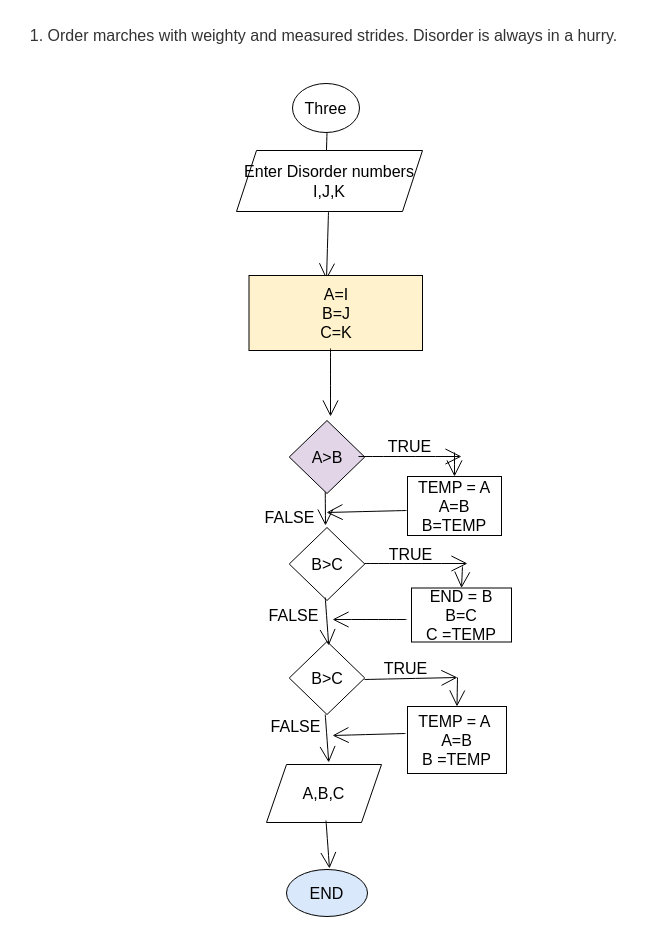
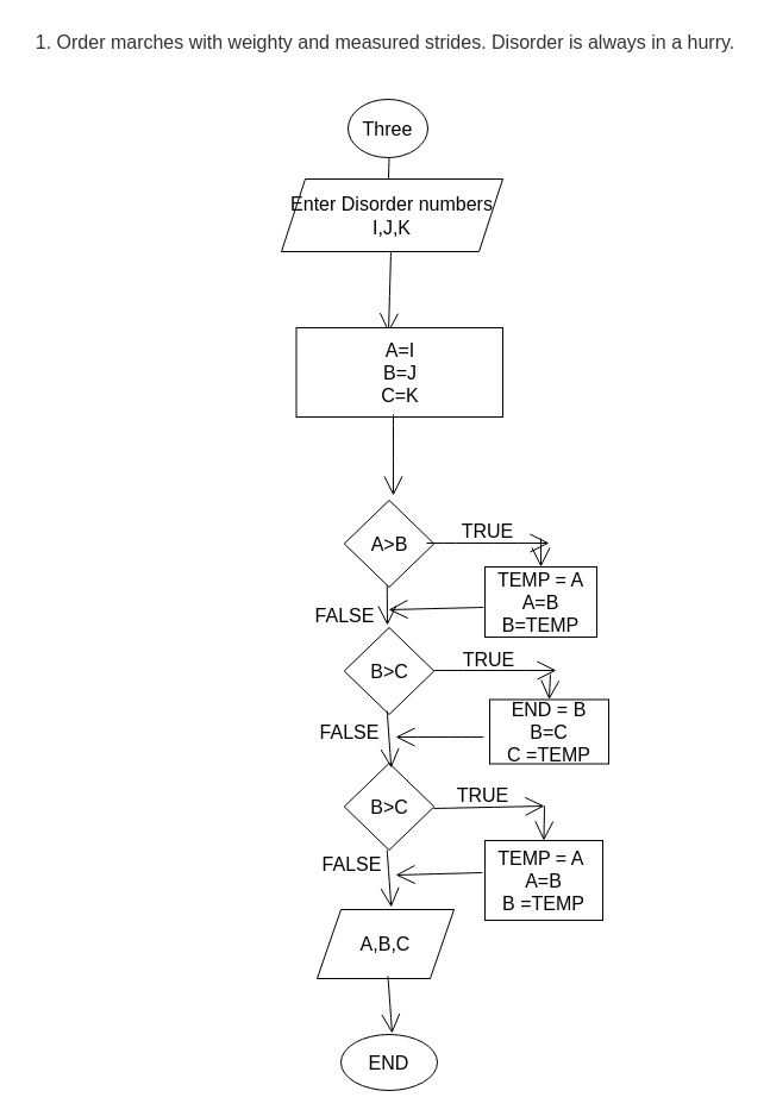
  <mxCell id="0" />
  <mxCell id="1" parent="0" />
  <mxCell id="2" value="Three" style="ellipse;whiteSpace=wrap;html=1;fontSize=16;" parent="1" vertex="1"><mxGeometry x="292" y="83" width="67" height="49" as="geometry" /></mxCell>
  <mxCell id="3" value="" style="edgeStyle=none;orthogonalLoop=1;jettySize=auto;html=1;rounded=0;fontSize=12;endArrow=open;startSize=14;endSize=14;sourcePerimeterSpacing=8;targetPerimeterSpacing=8;curved=1;" parent="1" edge="1"><mxGeometry width="140" relative="1" as="geometry"><mxPoint x="326.5" y="132" as="sourcePoint" /><mxPoint x="324.5" y="200" as="targetPoint" /><Array as="points" /></mxGeometry></mxCell>
  <mxCell id="4" value="Enter Disorder numbers&lt;br&gt;I,J,K" style="shape=parallelogram;perimeter=parallelogramPerimeter;whiteSpace=wrap;html=1;fixedSize=1;fontSize=16;" parent="1" vertex="1"><mxGeometry x="236" y="150" width="186" height="61" as="geometry" /></mxCell>
  <mxCell id="5" value="" style="edgeStyle=none;orthogonalLoop=1;jettySize=auto;html=1;rounded=0;fontSize=12;endArrow=open;startSize=14;endSize=14;sourcePerimeterSpacing=8;targetPerimeterSpacing=8;curved=1;" parent="1" edge="1"><mxGeometry width="140" relative="1" as="geometry"><mxPoint x="328" y="211" as="sourcePoint" /><mxPoint x="326" y="279" as="targetPoint" /><Array as="points" /></mxGeometry></mxCell>
- <mxCell id="6" value="A=I&lt;br&gt;B=J&lt;br&gt;C=K" style="rounded=0;whiteSpace=wrap;html=1;fontSize=16;fillColor=#fff2cc;" parent="1" vertex="1"><mxGeometry x="248.5" y="275" width="173.5" height="75" as="geometry" /></mxCell>
+ <mxCell id="6" value="A=I&lt;br&gt;B=J&lt;br&gt;C=K" style="rounded=0;whiteSpace=wrap;html=1;fontSize=16;" parent="1" vertex="1"><mxGeometry x="248.5" y="275" width="173.5" height="75" as="geometry" /></mxCell>
  <mxCell id="7" value="A,B,C" style="shape=parallelogram;perimeter=parallelogramPerimeter;whiteSpace=wrap;html=1;fixedSize=1;fontSize=16;" parent="1" vertex="1"><mxGeometry x="266" y="764" width="115" height="58" as="geometry" /></mxCell>
  <mxCell id="8" value="" style="edgeStyle=none;orthogonalLoop=1;jettySize=auto;html=1;rounded=0;fontSize=12;endArrow=open;startSize=14;endSize=14;sourcePerimeterSpacing=8;targetPerimeterSpacing=8;curved=1;" parent="1" edge="1"><mxGeometry width="140" relative="1" as="geometry"><mxPoint x="330" y="348" as="sourcePoint" /><mxPoint x="330" y="416" as="targetPoint" /><Array as="points" /></mxGeometry></mxCell>
  <mxCell id="9" value="" style="edgeStyle=none;orthogonalLoop=1;jettySize=auto;html=1;rounded=0;fontSize=12;endArrow=open;startSize=14;endSize=14;sourcePerimeterSpacing=8;targetPerimeterSpacing=8;curved=1;" parent="1" edge="1"><mxGeometry width="140" relative="1" as="geometry"><mxPoint x="324.75" y="490" as="sourcePoint" /><mxPoint x="325" y="525" as="targetPoint" /><Array as="points" /></mxGeometry></mxCell>
- <mxCell id="10" value="A&amp;gt;B" style="rhombus;whiteSpace=wrap;html=1;fontSize=16;fillColor=#e1d5e7;" parent="1" vertex="1"><mxGeometry x="288.75" y="420" width="75.5" height="73" as="geometry" /></mxCell>
+ <mxCell id="10" value="A&amp;gt;B" style="rhombus;whiteSpace=wrap;html=1;fontSize=16;" parent="1" vertex="1"><mxGeometry x="288.75" y="420" width="75.5" height="73" as="geometry" /></mxCell>
  <mxCell id="11" value="B&amp;gt;C" style="rhombus;whiteSpace=wrap;html=1;fontSize=16;" parent="1" vertex="1"><mxGeometry x="288.75" y="527" width="75.5" height="73" as="geometry" /></mxCell>
  <mxCell id="12" value="B&amp;gt;C" style="rhombus;whiteSpace=wrap;html=1;fontSize=16;" parent="1" vertex="1"><mxGeometry x="288.75" y="641" width="75.5" height="73" as="geometry" /></mxCell>
  <mxCell id="13" value="" style="edgeStyle=none;orthogonalLoop=1;jettySize=auto;html=1;rounded=0;fontSize=12;endArrow=open;startSize=14;endSize=14;sourcePerimeterSpacing=8;targetPerimeterSpacing=8;curved=1;" parent="1" edge="1"><mxGeometry width="140" relative="1" as="geometry"><mxPoint x="324.75" y="597" as="sourcePoint" /><mxPoint x="328.25" y="645" as="targetPoint" /><Array as="points" /></mxGeometry></mxCell>
  <mxCell id="14" value="TEMP = A&lt;br&gt;A=B&lt;br&gt;B=TEMP" style="rounded=0;whiteSpace=wrap;html=1;fontSize=16;" parent="1" vertex="1"><mxGeometry x="407" y="476" width="94" height="59" as="geometry" /></mxCell>
  <mxCell id="15" value="" style="edgeStyle=none;orthogonalLoop=1;jettySize=auto;html=1;rounded=0;fontSize=12;endArrow=open;startSize=14;endSize=14;sourcePerimeterSpacing=8;targetPerimeterSpacing=8;curved=1;" parent="1" edge="1"><mxGeometry width="140" relative="1" as="geometry"><mxPoint x="358" y="456" as="sourcePoint" /><mxPoint x="461" y="456" as="targetPoint" /><Array as="points" /></mxGeometry></mxCell>
  <mxCell id="16" value="" style="edgeStyle=none;orthogonalLoop=1;jettySize=auto;html=1;rounded=0;fontSize=12;endArrow=open;startSize=14;endSize=14;sourcePerimeterSpacing=8;targetPerimeterSpacing=8;curved=1;" parent="1" edge="1"><mxGeometry width="140" relative="1" as="geometry"><mxPoint x="406" y="510" as="sourcePoint" /><mxPoint x="326" y="512" as="targetPoint" /><Array as="points" /></mxGeometry></mxCell>
  <mxCell id="17" value="" style="edgeStyle=none;orthogonalLoop=1;jettySize=auto;html=1;rounded=0;fontSize=12;endArrow=open;startSize=14;endSize=14;sourcePerimeterSpacing=8;targetPerimeterSpacing=8;curved=1;entryX=0.5;entryY=0;entryDx=0;entryDy=0;" parent="1" target="14" edge="1"><mxGeometry width="140" relative="1" as="geometry"><mxPoint x="454" y="452" as="sourcePoint" /><mxPoint x="552" y="456" as="targetPoint" /><Array as="points" /></mxGeometry></mxCell>
  <mxCell id="18" value="END = B&lt;br&gt;B=C&lt;br&gt;C =TEMP" style="rounded=0;whiteSpace=wrap;html=1;fontSize=16;" parent="1" vertex="1"><mxGeometry x="411" y="587.5" width="100" height="54" as="geometry" /></mxCell>
  <mxCell id="19" value="" style="edgeStyle=none;orthogonalLoop=1;jettySize=auto;html=1;rounded=0;fontSize=12;endArrow=open;startSize=14;endSize=14;sourcePerimeterSpacing=8;targetPerimeterSpacing=8;curved=1;" parent="1" edge="1"><mxGeometry width="140" relative="1" as="geometry"><mxPoint x="364" y="563" as="sourcePoint" /><mxPoint x="467" y="563" as="targetPoint" /><Array as="points" /></mxGeometry></mxCell>
  <mxCell id="20" value="" style="edgeStyle=none;orthogonalLoop=1;jettySize=auto;html=1;rounded=0;fontSize=12;endArrow=open;startSize=14;endSize=14;sourcePerimeterSpacing=8;targetPerimeterSpacing=8;curved=1;" parent="1" edge="1"><mxGeometry width="140" relative="1" as="geometry"><mxPoint x="406" y="619" as="sourcePoint" /><mxPoint x="332" y="619" as="targetPoint" /><Array as="points" /></mxGeometry></mxCell>
  <mxCell id="21" value="TEMP = A&amp;nbsp;&lt;br&gt;A=B&lt;br&gt;B =TEMP" style="rounded=0;whiteSpace=wrap;html=1;fontSize=16;" parent="1" vertex="1"><mxGeometry x="407" y="706" width="99" height="67" as="geometry" /></mxCell>
  <mxCell id="22" value="" style="edgeStyle=none;orthogonalLoop=1;jettySize=auto;html=1;rounded=0;fontSize=12;endArrow=open;startSize=14;endSize=14;sourcePerimeterSpacing=8;targetPerimeterSpacing=8;curved=1;" parent="1" edge="1"><mxGeometry width="140" relative="1" as="geometry"><mxPoint x="364" y="679" as="sourcePoint" /><mxPoint x="457" y="677" as="targetPoint" /><Array as="points" /></mxGeometry></mxCell>
  <mxCell id="23" value="" style="edgeStyle=none;orthogonalLoop=1;jettySize=auto;html=1;rounded=0;fontSize=12;endArrow=open;startSize=14;endSize=14;sourcePerimeterSpacing=8;targetPerimeterSpacing=8;curved=1;" parent="1" edge="1"><mxGeometry width="140" relative="1" as="geometry"><mxPoint x="405" y="733" as="sourcePoint" /><mxPoint x="332" y="735" as="targetPoint" /><Array as="points" /></mxGeometry></mxCell>
  <mxCell id="24" value="" style="edgeStyle=none;orthogonalLoop=1;jettySize=auto;html=1;rounded=0;fontSize=12;endArrow=open;startSize=14;endSize=14;sourcePerimeterSpacing=8;targetPerimeterSpacing=8;curved=1;" parent="1" edge="1"><mxGeometry width="140" relative="1" as="geometry"><mxPoint x="324.75" y="714" as="sourcePoint" /><mxPoint x="328.25" y="762" as="targetPoint" /><Array as="points" /></mxGeometry></mxCell>
- <mxCell id="25" value="END" style="ellipse;whiteSpace=wrap;html=1;fontSize=16;fillColor=#dae8fc;" parent="1" vertex="1"><mxGeometry x="286" y="869" width="81" height="47" as="geometry" /></mxCell>
+ <mxCell id="25" value="END" style="ellipse;whiteSpace=wrap;html=1;fontSize=16;" parent="1" vertex="1"><mxGeometry x="286" y="869" width="81" height="47" as="geometry" /></mxCell>
  <mxCell id="26" value="" style="edgeStyle=none;orthogonalLoop=1;jettySize=auto;html=1;rounded=0;fontSize=12;endArrow=open;startSize=14;endSize=14;sourcePerimeterSpacing=8;targetPerimeterSpacing=8;curved=1;" parent="1" edge="1"><mxGeometry width="140" relative="1" as="geometry"><mxPoint x="325.5" y="820" as="sourcePoint" /><mxPoint x="329" y="868" as="targetPoint" /><Array as="points" /></mxGeometry></mxCell>
  <mxCell id="27" value="FALSE" style="text;html=1;align=center;verticalAlign=middle;resizable=0;points=[];autosize=1;strokeColor=none;fillColor=none;fontSize=16;" parent="1" vertex="1"><mxGeometry x="259" y="599" width="68" height="31" as="geometry" /></mxCell>
  <mxCell id="28" value="FALSE" style="text;html=1;align=center;verticalAlign=middle;resizable=0;points=[];autosize=1;strokeColor=none;fillColor=none;fontSize=16;" parent="1" vertex="1"><mxGeometry x="255" y="501" width="68" height="31" as="geometry" /></mxCell>
  <mxCell id="29" value="FALSE" style="text;html=1;align=center;verticalAlign=middle;resizable=0;points=[];autosize=1;strokeColor=none;fillColor=none;fontSize=16;" parent="1" vertex="1"><mxGeometry x="261" y="710" width="68" height="31" as="geometry" /></mxCell>
  <mxCell id="30" value="TRUE" style="text;html=1;align=center;verticalAlign=middle;resizable=0;points=[];autosize=1;strokeColor=none;fillColor=none;fontSize=16;" parent="1" vertex="1"><mxGeometry x="374" y="652" width="62" height="31" as="geometry" /></mxCell>
  <mxCell id="31" value="TRUE" style="text;html=1;align=center;verticalAlign=middle;resizable=0;points=[];autosize=1;strokeColor=none;fillColor=none;fontSize=16;" parent="1" vertex="1"><mxGeometry x="379" y="538" width="62" height="31" as="geometry" /></mxCell>
  <mxCell id="32" value="TRUE" style="text;html=1;align=center;verticalAlign=middle;resizable=0;points=[];autosize=1;strokeColor=none;fillColor=none;fontSize=16;" parent="1" vertex="1"><mxGeometry x="378" y="430" width="62" height="31" as="geometry" /></mxCell>
  <mxCell id="33" value="" style="edgeStyle=none;orthogonalLoop=1;jettySize=auto;html=1;rounded=0;fontSize=12;endArrow=open;startSize=14;endSize=14;sourcePerimeterSpacing=8;targetPerimeterSpacing=8;curved=1;entryX=0.5;entryY=0;entryDx=0;entryDy=0;" parent="1" target="18" edge="1"><mxGeometry width="140" relative="1" as="geometry"><mxPoint x="462" y="566" as="sourcePoint" /><mxPoint x="202" y="682" as="targetPoint" /><Array as="points" /></mxGeometry></mxCell>
  <mxCell id="34" value="" style="edgeStyle=none;orthogonalLoop=1;jettySize=auto;html=1;rounded=0;fontSize=12;endArrow=open;startSize=14;endSize=14;sourcePerimeterSpacing=8;targetPerimeterSpacing=8;curved=1;entryX=0.5;entryY=0;entryDx=0;entryDy=0;" parent="1" target="21" edge="1"><mxGeometry width="140" relative="1" as="geometry"><mxPoint x="457" y="677" as="sourcePoint" /><mxPoint x="604" y="679" as="targetPoint" /><Array as="points" /></mxGeometry></mxCell>
  <mxCell id="35" value="&lt;h3 style=&quot;box-sizing: border-box; font-family: aktiv-grotesk, sans-serif; font-weight: 500; line-height: 1.1; color: rgb(51, 51, 51); margin-top: 0px; margin-bottom: 0px; font-size: 16px; text-align: start;&quot; class=&quot;panel-title&quot;&gt;1. Order marches with weighty and measured strides. Disorder is always in a hurry.&lt;/h3&gt;" style="text;html=1;align=center;verticalAlign=middle;resizable=0;points=[];autosize=1;strokeColor=none;fillColor=none;fontSize=16;" parent="1" vertex="1"><mxGeometry x="20" y="20" width="605" height="30" as="geometry" /></mxCell>
